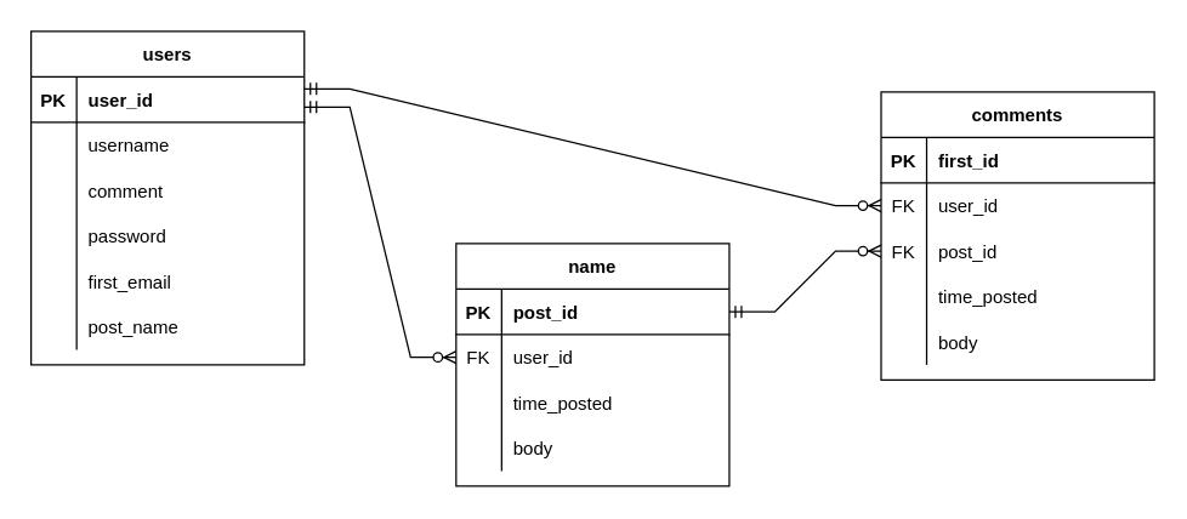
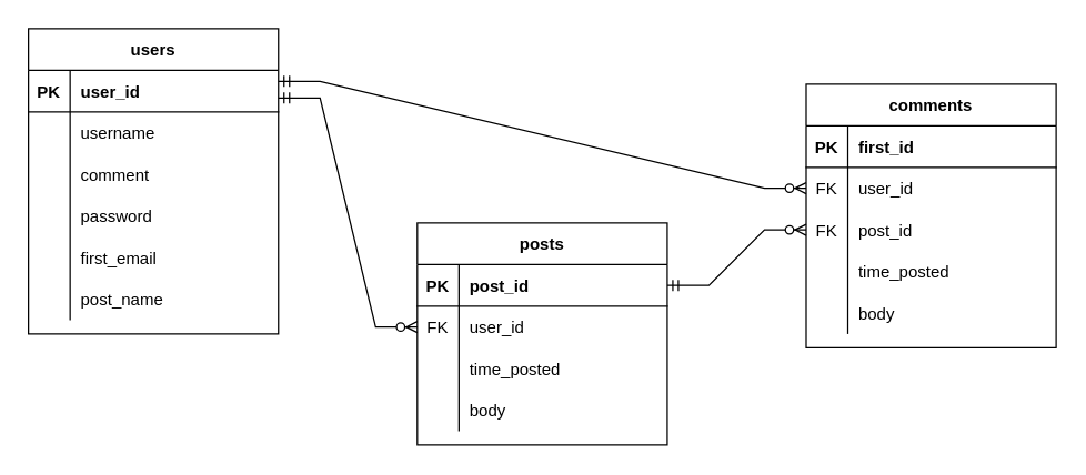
  <mxCell id="0" />
  <mxCell id="1" parent="0" />
  <mxCell id="2" value="users" style="shape=table;startSize=30;container=1;collapsible=1;childLayout=tableLayout;fixedRows=1;rowLines=0;fontStyle=1;align=center;resizeLast=1;" parent="1" vertex="1"><mxGeometry x="20" y="20" width="180" height="220" as="geometry" /></mxCell>
  <mxCell id="3" value="" style="shape=tableRow;horizontal=0;startSize=0;swimlaneHead=0;swimlaneBody=0;fillColor=none;collapsible=0;dropTarget=0;points=[[0,0.5],[1,0.5]];portConstraint=eastwest;top=0;left=0;right=0;bottom=1;" parent="2" vertex="1"><mxGeometry y="30" width="180" height="30" as="geometry" /></mxCell>
  <mxCell id="4" value="PK" style="shape=partialRectangle;connectable=0;fillColor=none;top=0;left=0;bottom=0;right=0;fontStyle=1;overflow=hidden;" parent="3" vertex="1"><mxGeometry width="30" height="30" as="geometry"><mxRectangle width="30" height="30" as="alternateBounds" /></mxGeometry></mxCell>
  <mxCell id="5" value="user_id" style="shape=partialRectangle;connectable=0;fillColor=none;top=0;left=0;bottom=0;right=0;align=left;spacingLeft=6;fontStyle=1;overflow=hidden;" parent="3" vertex="1"><mxGeometry x="30" width="150" height="30" as="geometry"><mxRectangle width="150" height="30" as="alternateBounds" /></mxGeometry></mxCell>
  <mxCell id="6" value="" style="shape=tableRow;horizontal=0;startSize=0;swimlaneHead=0;swimlaneBody=0;fillColor=none;collapsible=0;dropTarget=0;points=[[0,0.5],[1,0.5]];portConstraint=eastwest;top=0;left=0;right=0;bottom=0;" parent="2" vertex="1"><mxGeometry y="60" width="180" height="30" as="geometry" /></mxCell>
  <mxCell id="7" value="" style="shape=partialRectangle;connectable=0;fillColor=none;top=0;left=0;bottom=0;right=0;editable=1;overflow=hidden;" parent="6" vertex="1"><mxGeometry width="30" height="30" as="geometry"><mxRectangle width="30" height="30" as="alternateBounds" /></mxGeometry></mxCell>
  <mxCell id="8" value="username" style="shape=partialRectangle;connectable=0;fillColor=none;top=0;left=0;bottom=0;right=0;align=left;spacingLeft=6;overflow=hidden;" parent="6" vertex="1"><mxGeometry x="30" width="150" height="30" as="geometry"><mxRectangle width="150" height="30" as="alternateBounds" /></mxGeometry></mxCell>
  <mxCell id="9" value="" style="shape=tableRow;horizontal=0;startSize=0;swimlaneHead=0;swimlaneBody=0;fillColor=none;collapsible=0;dropTarget=0;points=[[0,0.5],[1,0.5]];portConstraint=eastwest;top=0;left=0;right=0;bottom=0;" parent="2" vertex="1"><mxGeometry y="90" width="180" height="30" as="geometry" /></mxCell>
  <mxCell id="10" value="" style="shape=partialRectangle;connectable=0;fillColor=none;top=0;left=0;bottom=0;right=0;editable=1;overflow=hidden;" parent="9" vertex="1"><mxGeometry width="30" height="30" as="geometry"><mxRectangle width="30" height="30" as="alternateBounds" /></mxGeometry></mxCell>
  <mxCell id="11" value="comment" style="shape=partialRectangle;connectable=0;fillColor=none;top=0;left=0;bottom=0;right=0;align=left;spacingLeft=6;overflow=hidden;" parent="9" vertex="1"><mxGeometry x="30" width="150" height="30" as="geometry"><mxRectangle width="150" height="30" as="alternateBounds" /></mxGeometry></mxCell>
  <mxCell id="12" value="" style="shape=tableRow;horizontal=0;startSize=0;swimlaneHead=0;swimlaneBody=0;fillColor=none;collapsible=0;dropTarget=0;points=[[0,0.5],[1,0.5]];portConstraint=eastwest;top=0;left=0;right=0;bottom=0;" parent="2" vertex="1"><mxGeometry y="120" width="180" height="30" as="geometry" /></mxCell>
  <mxCell id="13" value="" style="shape=partialRectangle;connectable=0;fillColor=none;top=0;left=0;bottom=0;right=0;editable=1;overflow=hidden;" parent="12" vertex="1"><mxGeometry width="30" height="30" as="geometry"><mxRectangle width="30" height="30" as="alternateBounds" /></mxGeometry></mxCell>
  <mxCell id="14" value="password" style="shape=partialRectangle;connectable=0;fillColor=none;top=0;left=0;bottom=0;right=0;align=left;spacingLeft=6;overflow=hidden;" parent="12" vertex="1"><mxGeometry x="30" width="150" height="30" as="geometry"><mxRectangle width="150" height="30" as="alternateBounds" /></mxGeometry></mxCell>
  <mxCell id="15" style="shape=tableRow;horizontal=0;startSize=0;swimlaneHead=0;swimlaneBody=0;fillColor=none;collapsible=0;dropTarget=0;points=[[0,0.5],[1,0.5]];portConstraint=eastwest;top=0;left=0;right=0;bottom=0;" parent="2" vertex="1"><mxGeometry y="150" width="180" height="30" as="geometry" /></mxCell>
  <mxCell id="16" style="shape=partialRectangle;connectable=0;fillColor=none;top=0;left=0;bottom=0;right=0;editable=1;overflow=hidden;" parent="15" vertex="1"><mxGeometry width="30" height="30" as="geometry"><mxRectangle width="30" height="30" as="alternateBounds" /></mxGeometry></mxCell>
  <mxCell id="17" value="first_email" style="shape=partialRectangle;connectable=0;fillColor=none;top=0;left=0;bottom=0;right=0;align=left;spacingLeft=6;overflow=hidden;" parent="15" vertex="1"><mxGeometry x="30" width="150" height="30" as="geometry"><mxRectangle width="150" height="30" as="alternateBounds" /></mxGeometry></mxCell>
  <mxCell id="18" style="shape=tableRow;horizontal=0;startSize=0;swimlaneHead=0;swimlaneBody=0;fillColor=none;collapsible=0;dropTarget=0;points=[[0,0.5],[1,0.5]];portConstraint=eastwest;top=0;left=0;right=0;bottom=0;" parent="2" vertex="1"><mxGeometry y="180" width="180" height="30" as="geometry" /></mxCell>
  <mxCell id="19" style="shape=partialRectangle;connectable=0;fillColor=none;top=0;left=0;bottom=0;right=0;editable=1;overflow=hidden;" parent="18" vertex="1"><mxGeometry width="30" height="30" as="geometry"><mxRectangle width="30" height="30" as="alternateBounds" /></mxGeometry></mxCell>
  <mxCell id="20" value="post_name" style="shape=partialRectangle;connectable=0;fillColor=none;top=0;left=0;bottom=0;right=0;align=left;spacingLeft=6;overflow=hidden;" parent="18" vertex="1"><mxGeometry x="30" width="150" height="30" as="geometry"><mxRectangle width="150" height="30" as="alternateBounds" /></mxGeometry></mxCell>
- <mxCell id="21" value="name" style="shape=table;startSize=30;container=1;collapsible=1;childLayout=tableLayout;fixedRows=1;rowLines=0;fontStyle=1;align=center;resizeLast=1;" parent="1" vertex="1"><mxGeometry x="300" y="160" width="180" height="160" as="geometry" /></mxCell>
+ <mxCell id="21" value="posts" style="shape=table;startSize=30;container=1;collapsible=1;childLayout=tableLayout;fixedRows=1;rowLines=0;fontStyle=1;align=center;resizeLast=1;" parent="1" vertex="1"><mxGeometry x="300" y="160" width="180" height="160" as="geometry" /></mxCell>
  <mxCell id="22" value="" style="shape=tableRow;horizontal=0;startSize=0;swimlaneHead=0;swimlaneBody=0;fillColor=none;collapsible=0;dropTarget=0;points=[[0,0.5],[1,0.5]];portConstraint=eastwest;top=0;left=0;right=0;bottom=1;" parent="21" vertex="1"><mxGeometry y="30" width="180" height="30" as="geometry" /></mxCell>
  <mxCell id="23" value="PK" style="shape=partialRectangle;connectable=0;fillColor=none;top=0;left=0;bottom=0;right=0;fontStyle=1;overflow=hidden;" parent="22" vertex="1"><mxGeometry width="30" height="30" as="geometry"><mxRectangle width="30" height="30" as="alternateBounds" /></mxGeometry></mxCell>
  <mxCell id="24" value="post_id" style="shape=partialRectangle;connectable=0;fillColor=none;top=0;left=0;bottom=0;right=0;align=left;spacingLeft=6;fontStyle=1;overflow=hidden;" parent="22" vertex="1"><mxGeometry x="30" width="150" height="30" as="geometry"><mxRectangle width="150" height="30" as="alternateBounds" /></mxGeometry></mxCell>
  <mxCell id="25" value="" style="shape=tableRow;horizontal=0;startSize=0;swimlaneHead=0;swimlaneBody=0;fillColor=none;collapsible=0;dropTarget=0;points=[[0,0.5],[1,0.5]];portConstraint=eastwest;top=0;left=0;right=0;bottom=0;" parent="21" vertex="1"><mxGeometry y="60" width="180" height="30" as="geometry" /></mxCell>
  <mxCell id="26" value="FK" style="shape=partialRectangle;connectable=0;fillColor=none;top=0;left=0;bottom=0;right=0;fontStyle=0;overflow=hidden;" parent="25" vertex="1"><mxGeometry width="30" height="30" as="geometry"><mxRectangle width="30" height="30" as="alternateBounds" /></mxGeometry></mxCell>
  <mxCell id="27" value="user_id" style="shape=partialRectangle;connectable=0;fillColor=none;top=0;left=0;bottom=0;right=0;align=left;spacingLeft=6;fontStyle=0;overflow=hidden;" parent="25" vertex="1"><mxGeometry x="30" width="150" height="30" as="geometry"><mxRectangle width="150" height="30" as="alternateBounds" /></mxGeometry></mxCell>
  <mxCell id="28" value="" style="shape=tableRow;horizontal=0;startSize=0;swimlaneHead=0;swimlaneBody=0;fillColor=none;collapsible=0;dropTarget=0;points=[[0,0.5],[1,0.5]];portConstraint=eastwest;top=0;left=0;right=0;bottom=0;" parent="21" vertex="1"><mxGeometry y="90" width="180" height="30" as="geometry" /></mxCell>
  <mxCell id="29" value="" style="shape=partialRectangle;connectable=0;fillColor=none;top=0;left=0;bottom=0;right=0;editable=1;overflow=hidden;" parent="28" vertex="1"><mxGeometry width="30" height="30" as="geometry"><mxRectangle width="30" height="30" as="alternateBounds" /></mxGeometry></mxCell>
  <mxCell id="30" value="time_posted" style="shape=partialRectangle;connectable=0;fillColor=none;top=0;left=0;bottom=0;right=0;align=left;spacingLeft=6;overflow=hidden;" parent="28" vertex="1"><mxGeometry x="30" width="150" height="30" as="geometry"><mxRectangle width="150" height="30" as="alternateBounds" /></mxGeometry></mxCell>
  <mxCell id="31" value="" style="shape=tableRow;horizontal=0;startSize=0;swimlaneHead=0;swimlaneBody=0;fillColor=none;collapsible=0;dropTarget=0;points=[[0,0.5],[1,0.5]];portConstraint=eastwest;top=0;left=0;right=0;bottom=0;" parent="21" vertex="1"><mxGeometry y="120" width="180" height="30" as="geometry" /></mxCell>
  <mxCell id="32" value="" style="shape=partialRectangle;connectable=0;fillColor=none;top=0;left=0;bottom=0;right=0;editable=1;overflow=hidden;" parent="31" vertex="1"><mxGeometry width="30" height="30" as="geometry"><mxRectangle width="30" height="30" as="alternateBounds" /></mxGeometry></mxCell>
  <mxCell id="33" value="body" style="shape=partialRectangle;connectable=0;fillColor=none;top=0;left=0;bottom=0;right=0;align=left;spacingLeft=6;overflow=hidden;" parent="31" vertex="1"><mxGeometry x="30" width="150" height="30" as="geometry"><mxRectangle width="150" height="30" as="alternateBounds" /></mxGeometry></mxCell>
  <mxCell id="34" value="comments" style="shape=table;startSize=30;container=1;collapsible=1;childLayout=tableLayout;fixedRows=1;rowLines=0;fontStyle=1;align=center;resizeLast=1;" parent="1" vertex="1"><mxGeometry x="580" y="60" width="180" height="190" as="geometry" /></mxCell>
  <mxCell id="35" value="" style="shape=tableRow;horizontal=0;startSize=0;swimlaneHead=0;swimlaneBody=0;fillColor=none;collapsible=0;dropTarget=0;points=[[0,0.5],[1,0.5]];portConstraint=eastwest;top=0;left=0;right=0;bottom=1;" parent="34" vertex="1"><mxGeometry y="30" width="180" height="30" as="geometry" /></mxCell>
  <mxCell id="36" value="PK" style="shape=partialRectangle;connectable=0;fillColor=none;top=0;left=0;bottom=0;right=0;fontStyle=1;overflow=hidden;" parent="35" vertex="1"><mxGeometry width="30" height="30" as="geometry"><mxRectangle width="30" height="30" as="alternateBounds" /></mxGeometry></mxCell>
  <mxCell id="37" value="first_id" style="shape=partialRectangle;connectable=0;fillColor=none;top=0;left=0;bottom=0;right=0;align=left;spacingLeft=6;fontStyle=1;overflow=hidden;" parent="35" vertex="1"><mxGeometry x="30" width="150" height="30" as="geometry"><mxRectangle width="150" height="30" as="alternateBounds" /></mxGeometry></mxCell>
  <mxCell id="38" value="" style="shape=tableRow;horizontal=0;startSize=0;swimlaneHead=0;swimlaneBody=0;fillColor=none;collapsible=0;dropTarget=0;points=[[0,0.5],[1,0.5]];portConstraint=eastwest;top=0;left=0;right=0;bottom=0;" parent="34" vertex="1"><mxGeometry y="60" width="180" height="30" as="geometry" /></mxCell>
  <mxCell id="39" value="FK" style="shape=partialRectangle;connectable=0;fillColor=none;top=0;left=0;bottom=0;right=0;fontStyle=0;overflow=hidden;" parent="38" vertex="1"><mxGeometry width="30" height="30" as="geometry"><mxRectangle width="30" height="30" as="alternateBounds" /></mxGeometry></mxCell>
  <mxCell id="40" value="user_id" style="shape=partialRectangle;connectable=0;fillColor=none;top=0;left=0;bottom=0;right=0;align=left;spacingLeft=6;fontStyle=0;overflow=hidden;" parent="38" vertex="1"><mxGeometry x="30" width="150" height="30" as="geometry"><mxRectangle width="150" height="30" as="alternateBounds" /></mxGeometry></mxCell>
  <mxCell id="41" value="" style="shape=tableRow;horizontal=0;startSize=0;swimlaneHead=0;swimlaneBody=0;fillColor=none;collapsible=0;dropTarget=0;points=[[0,0.5],[1,0.5]];portConstraint=eastwest;top=0;left=0;right=0;bottom=0;" parent="34" vertex="1"><mxGeometry y="90" width="180" height="30" as="geometry" /></mxCell>
  <mxCell id="42" value="FK" style="shape=partialRectangle;connectable=0;fillColor=none;top=0;left=0;bottom=0;right=0;fontStyle=0;overflow=hidden;" parent="41" vertex="1"><mxGeometry width="30" height="30" as="geometry"><mxRectangle width="30" height="30" as="alternateBounds" /></mxGeometry></mxCell>
  <mxCell id="43" value="post_id" style="shape=partialRectangle;connectable=0;fillColor=none;top=0;left=0;bottom=0;right=0;align=left;spacingLeft=6;fontStyle=0;overflow=hidden;" parent="41" vertex="1"><mxGeometry x="30" width="150" height="30" as="geometry"><mxRectangle width="150" height="30" as="alternateBounds" /></mxGeometry></mxCell>
  <mxCell id="44" value="" style="shape=tableRow;horizontal=0;startSize=0;swimlaneHead=0;swimlaneBody=0;fillColor=none;collapsible=0;dropTarget=0;points=[[0,0.5],[1,0.5]];portConstraint=eastwest;top=0;left=0;right=0;bottom=0;" parent="34" vertex="1"><mxGeometry y="120" width="180" height="30" as="geometry" /></mxCell>
  <mxCell id="45" value="" style="shape=partialRectangle;connectable=0;fillColor=none;top=0;left=0;bottom=0;right=0;editable=1;overflow=hidden;" parent="44" vertex="1"><mxGeometry width="30" height="30" as="geometry"><mxRectangle width="30" height="30" as="alternateBounds" /></mxGeometry></mxCell>
  <mxCell id="46" value="time_posted" style="shape=partialRectangle;connectable=0;fillColor=none;top=0;left=0;bottom=0;right=0;align=left;spacingLeft=6;overflow=hidden;" parent="44" vertex="1"><mxGeometry x="30" width="150" height="30" as="geometry"><mxRectangle width="150" height="30" as="alternateBounds" /></mxGeometry></mxCell>
  <mxCell id="47" value="" style="shape=tableRow;horizontal=0;startSize=0;swimlaneHead=0;swimlaneBody=0;fillColor=none;collapsible=0;dropTarget=0;points=[[0,0.5],[1,0.5]];portConstraint=eastwest;top=0;left=0;right=0;bottom=0;" parent="34" vertex="1"><mxGeometry y="150" width="180" height="30" as="geometry" /></mxCell>
  <mxCell id="48" value="" style="shape=partialRectangle;connectable=0;fillColor=none;top=0;left=0;bottom=0;right=0;editable=1;overflow=hidden;" parent="47" vertex="1"><mxGeometry width="30" height="30" as="geometry"><mxRectangle width="30" height="30" as="alternateBounds" /></mxGeometry></mxCell>
  <mxCell id="49" value="body" style="shape=partialRectangle;connectable=0;fillColor=none;top=0;left=0;bottom=0;right=0;align=left;spacingLeft=6;overflow=hidden;" parent="47" vertex="1"><mxGeometry x="30" width="150" height="30" as="geometry"><mxRectangle width="150" height="30" as="alternateBounds" /></mxGeometry></mxCell>
  <mxCell id="50" value="" style="edgeStyle=entityRelationEdgeStyle;fontSize=12;html=1;endArrow=ERzeroToMany;startArrow=ERmandOne;rounded=0;entryX=0;entryY=0.5;entryDx=0;entryDy=0;" edge="1" parent="1" target="25"><mxGeometry width="100" height="100" relative="1" as="geometry"><mxPoint x="200" y="70" as="sourcePoint" /><mxPoint x="450" y="240" as="targetPoint" /></mxGeometry></mxCell>
  <mxCell id="51" value="" style="edgeStyle=entityRelationEdgeStyle;fontSize=12;html=1;endArrow=ERzeroToMany;startArrow=ERmandOne;rounded=0;entryX=0;entryY=0.5;entryDx=0;entryDy=0;exitX=1;exitY=0.267;exitDx=0;exitDy=0;exitPerimeter=0;" edge="1" parent="1" source="3" target="38"><mxGeometry width="100" height="100" relative="1" as="geometry"><mxPoint x="280" y="40" as="sourcePoint" /><mxPoint x="450" y="240" as="targetPoint" /></mxGeometry></mxCell>
  <mxCell id="52" value="" style="edgeStyle=entityRelationEdgeStyle;fontSize=12;html=1;endArrow=ERzeroToMany;startArrow=ERmandOne;rounded=0;entryX=0;entryY=0.5;entryDx=0;entryDy=0;exitX=1;exitY=0.5;exitDx=0;exitDy=0;" edge="1" parent="1" source="22" target="41"><mxGeometry width="100" height="100" relative="1" as="geometry"><mxPoint x="350" y="340" as="sourcePoint" /><mxPoint x="450" y="240" as="targetPoint" /></mxGeometry></mxCell>
